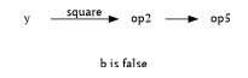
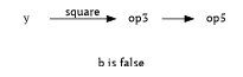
  digraph {
    fontname="PT Serif"
    label="b is false"
    rankdir=LR
    node [fontname="PT Serif" shape=none]
    edge [fontname="PT Serif"]
    y
-   op2
+   op2 [label=op3]
    n3 [label=op5]
    y -> op2 [label=square]
    op2 -> n3
  }
